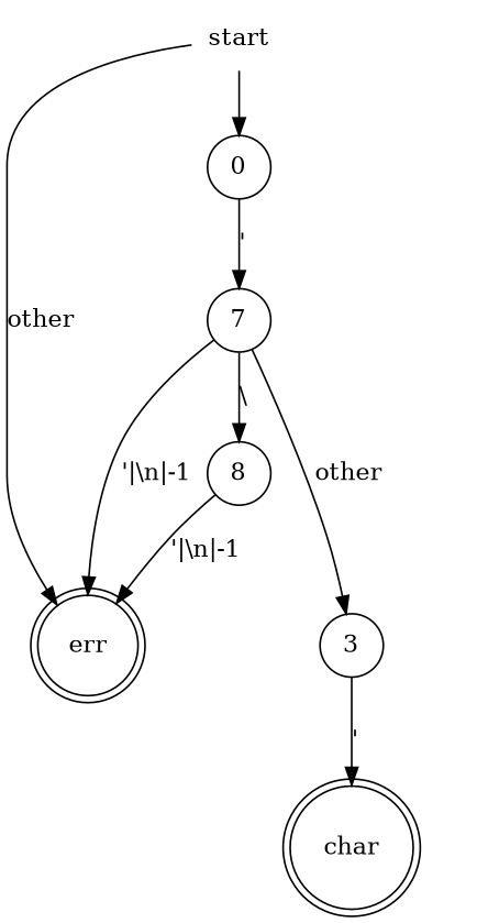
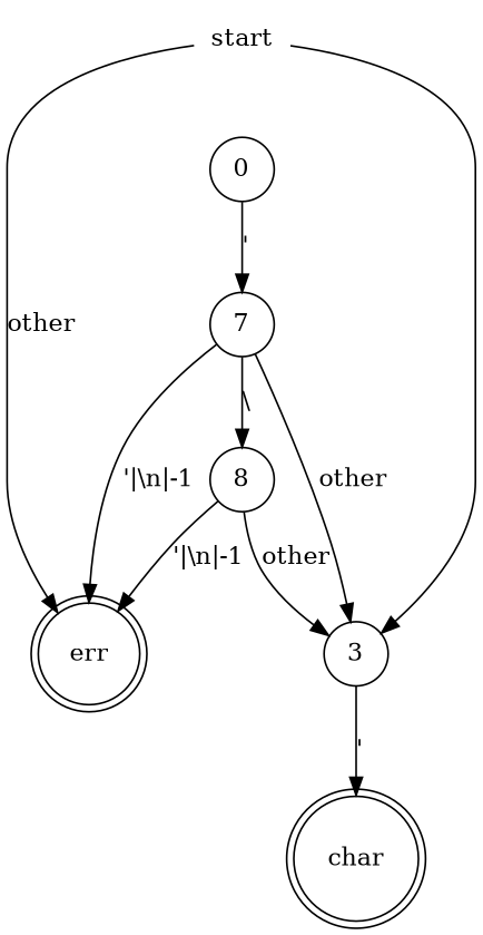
  digraph {
    node [shape=circle]
    start [shape=plaintext]
    0
    err [shape=doublecircle]
    n4 [label=7]
    n5 [label=8]
    3
    char [shape=doublecircle]
-   start -> 0
+   start -> 3
    start -> err [label=other]
    0 -> n4 [label="'"]
    n4 -> err [label="'|\\n|-1"]
    n4 -> n5 [label="\\"]
    n4 -> 3 [label=other]
    n5 -> err [label="'|\\n|-1"]
+   n5 -> 3 [label=other]
    3 -> char [label="'"]
  }
